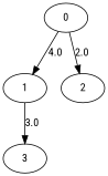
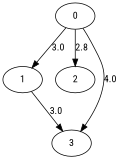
  digraph {
    fontname="Roboto Condensed"
    rankdir=TB
    node [fontname="Roboto Condensed"]
    edge [fontname="Roboto Condensed"]
    0
    1
    2
    3
-   0 -> 1 [label=4.0]
-   0 -> 2 [label=2.0]
+   0 -> 1 [label=3.0]
+   0 -> 2 [label=2.8]
+   0 -> 3 [label=4.0]
    1 -> 3 [label=3.0]
  }
